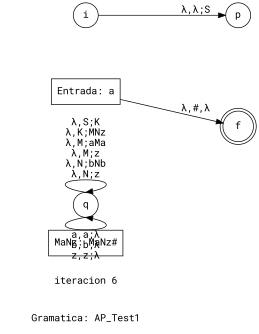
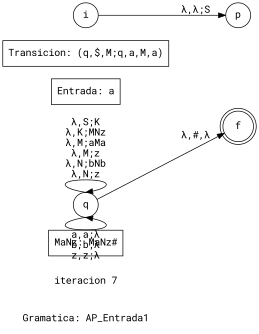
  digraph {
    fontname="Roboto Mono"
    rankdir=LR
    node [fontname="Roboto Mono" shape=record]
    edge [fontname="Roboto Mono"]
-   n1 [label="Gramatica: AP_Test1" shape=plaintext]
-   n2 [label="iteracion 6" shape=plaintext]
+   n1 [label="Gramatica: AP_Entrada1" shape=plaintext]
+   n2 [label="iteracion 7" shape=plaintext]
    n3 [label="MaNz: MaNz#"]
    n4 [label="Entrada: a"]
+   n5 [label="Transicion: (q,$,M;q,a,M,a)"]
    f [shape=doublecircle]
    i [shape=circle]
    p [shape=circle]
    q [shape=circle]
    i -> p [label="λ,λ;S"]
-   n4 -> f [label="λ,#,λ"]
+   q -> f [label="λ,#,λ"]
    q -> q [headport=n label="λ,S;K\nλ,K;MNz\nλ,M;aMa\nλ,M;z\nλ,N;bNb\nλ,N;z\n" tailport=n]
    q -> q [headport=s label="a,a;λ\nb,b;λ\nz,z;λ\n" tailport=s]
  }
